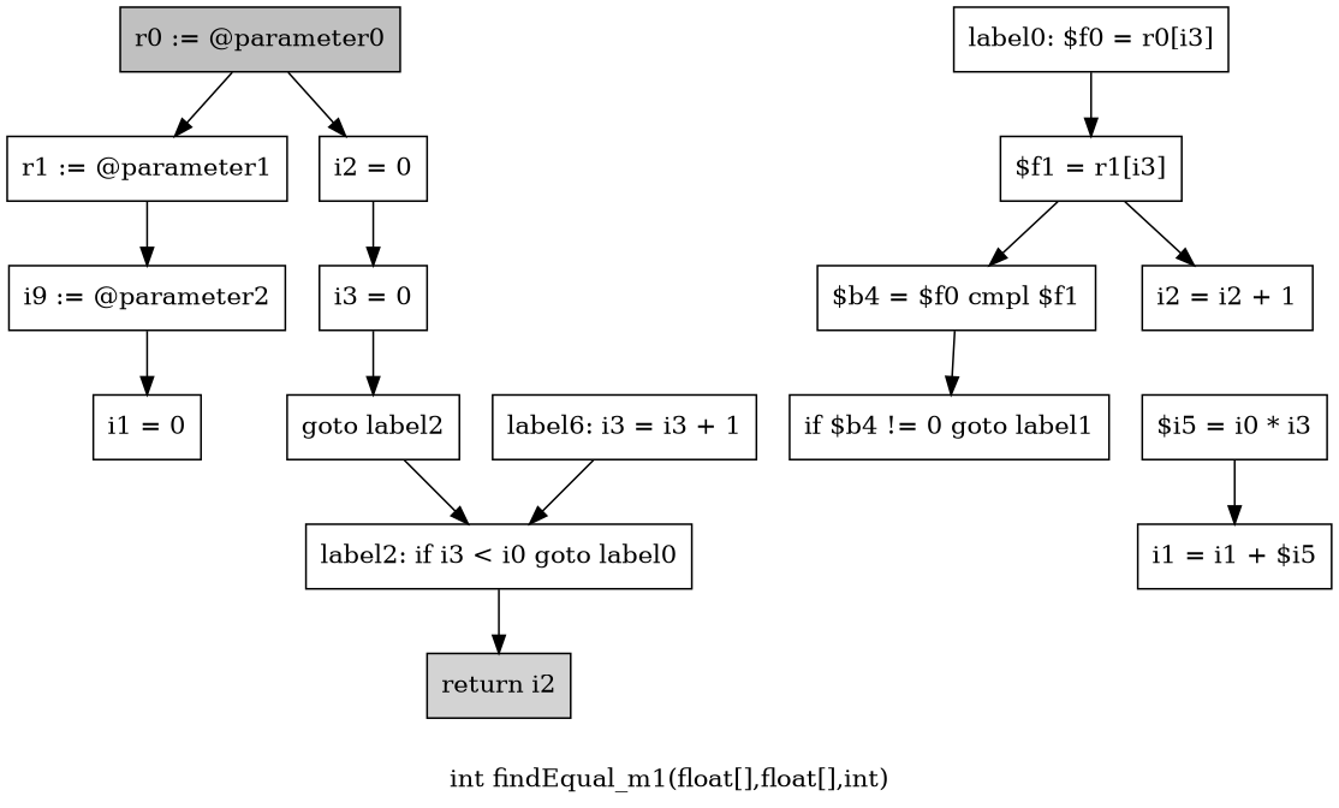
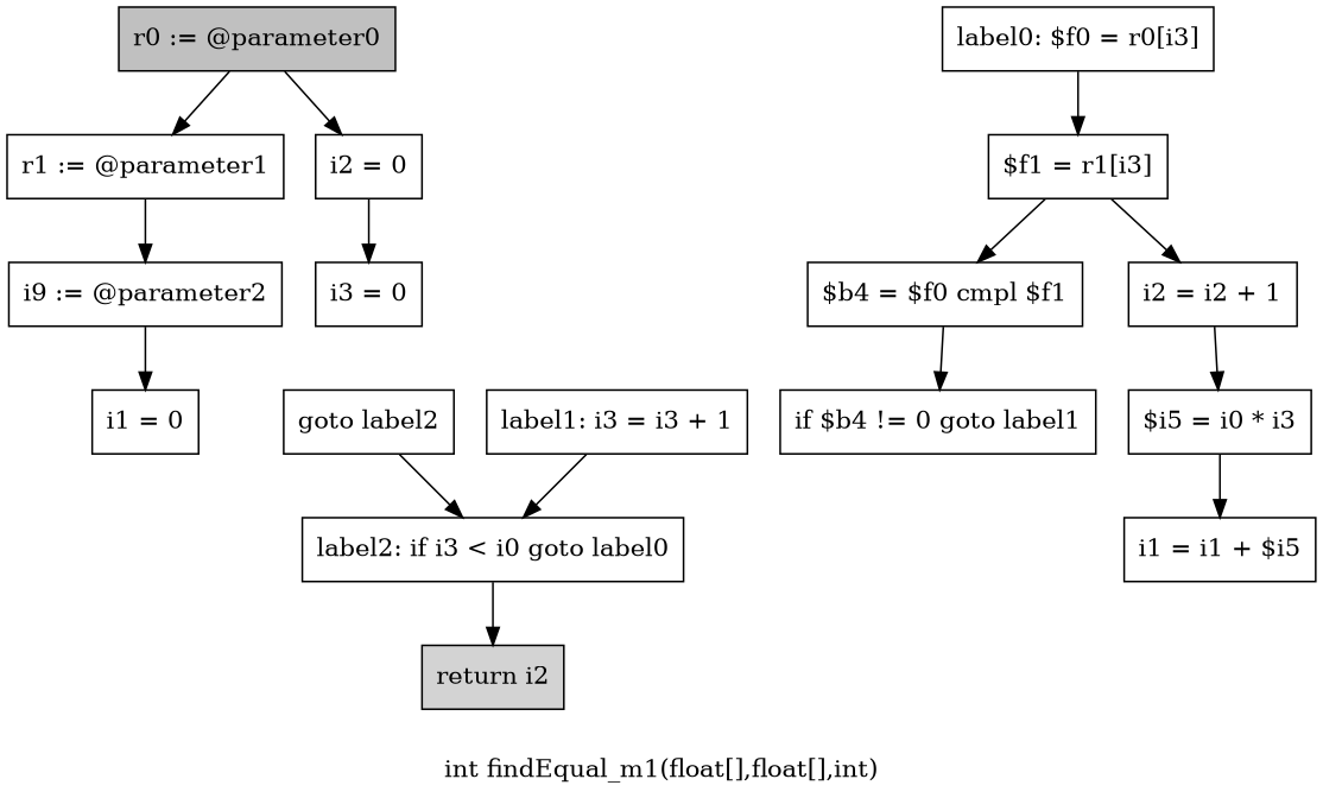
  digraph {
    label="int findEqual_m1(float[],float[],int)"
    node [shape=box]
    n1 [fillcolor=gray label="r0 := @parameter0" style=filled]
    n2 [label="r1 := @parameter1"]
    n3 [label="i2 = 0"]
    n4 [label="i9 := @parameter2"]
    n5 [label="i1 = 0"]
    n6 [label="i3 = 0"]
    n7 [label="goto label2"]
    n8 [label="label2: if i3 < i0 goto label0"]
    n9 [fillcolor=lightgray label="return i2" style=filled]
    n10 [label="label0: $f0 = r0[i3]"]
    n11 [label="$f1 = r1[i3]"]
    n12 [label="$b4 = $f0 cmpl $f1"]
    n13 [label="i2 = i2 + 1"]
    n14 [label="if $b4 != 0 goto label1"]
    n15 [label="$i5 = i0 * i3"]
-   n16 [label="label6: i3 = i3 + 1"]
+   n16 [label="label1: i3 = i3 + 1"]
    n17 [label="i1 = i1 + $i5"]
    n1 -> n2
    n1 -> n3
    n2 -> n4
    n3 -> n6
    n4 -> n5
-   n6 -> n7
    n7 -> n8
    n8 -> n9
    n10 -> n11
    n11 -> n12
    n11 -> n13
    n12 -> n14
+   n13 -> n15
    n15 -> n17
    n16 -> n8
  }
